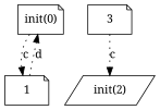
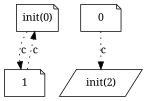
  digraph {
    fontname="Noto Serif"
    node [fontname="Noto Serif" shape=note]
    edge [fontname="Noto Serif" style=dotted]
    n1 [label="init(0)"]
    1
    n3 [label="init(2)" shape=parallelogram]
-   3
+   3 [label=0]
    n1 -> 1 [label=c]
-   1 -> n1 [label=d]
+   1 -> n1 [label=c]
    3 -> n3 [label=c]
  }
